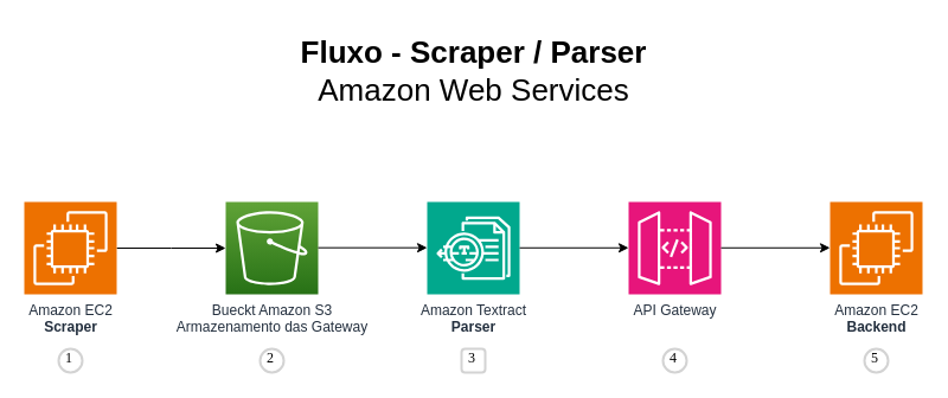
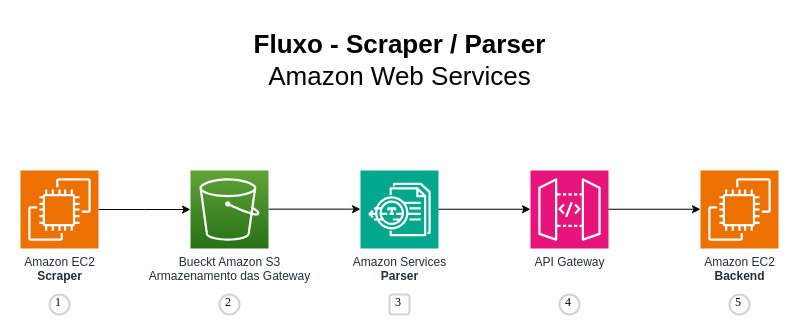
  <mxCell id="0" />
  <mxCell id="1" parent="0" />
  <mxCell id="2" value="Bueckt Amazon S3&lt;br&gt;Armazenamento das Gateway" style="outlineConnect=0;fontColor=#232F3E;gradientColor=#60A337;gradientDirection=north;fillColor=#277116;strokeColor=#ffffff;dashed=0;verticalLabelPosition=bottom;verticalAlign=top;align=center;html=1;fontSize=12;fontStyle=0;aspect=fixed;shape=mxgraph.aws4.resourceIcon;resIcon=mxgraph.aws4.s3;labelBackgroundColor=#ffffff;" parent="1" vertex="1"><mxGeometry x="190" y="170" width="78" height="78" as="geometry" /></mxCell>
  <mxCell id="3" style="edgeStyle=orthogonalEdgeStyle;rounded=0;orthogonalLoop=1;jettySize=auto;html=1;" edge="1" parent="1" source="4"><mxGeometry relative="1" as="geometry"><mxPoint x="190" y="209" as="targetPoint" /></mxGeometry></mxCell>
  <mxCell id="4" value="Amazon EC2&lt;br&gt;&lt;b&gt;Scraper&lt;/b&gt;" style="sketch=0;points=[[0,0,0],[0.25,0,0],[0.5,0,0],[0.75,0,0],[1,0,0],[0,1,0],[0.25,1,0],[0.5,1,0],[0.75,1,0],[1,1,0],[0,0.25,0],[0,0.5,0],[0,0.75,0],[1,0.25,0],[1,0.5,0],[1,0.75,0]];outlineConnect=0;fontColor=#232F3E;fillColor=#ED7100;strokeColor=#ffffff;dashed=0;verticalLabelPosition=bottom;verticalAlign=top;align=center;html=1;fontSize=12;fontStyle=0;aspect=fixed;shape=mxgraph.aws4.resourceIcon;resIcon=mxgraph.aws4.ec2;" vertex="1" parent="1"><mxGeometry x="20" y="170" width="78" height="78" as="geometry" /></mxCell>
- <mxCell id="5" value="Amazon Textract&lt;br&gt;&lt;b&gt;Parser&lt;/b&gt;" style="sketch=0;points=[[0,0,0],[0.25,0,0],[0.5,0,0],[0.75,0,0],[1,0,0],[0,1,0],[0.25,1,0],[0.5,1,0],[0.75,1,0],[1,1,0],[0,0.25,0],[0,0.5,0],[0,0.75,0],[1,0.25,0],[1,0.5,0],[1,0.75,0]];outlineConnect=0;fontColor=#232F3E;fillColor=#01A88D;strokeColor=#ffffff;dashed=0;verticalLabelPosition=bottom;verticalAlign=top;align=center;html=1;fontSize=12;fontStyle=0;aspect=fixed;shape=mxgraph.aws4.resourceIcon;resIcon=mxgraph.aws4.textract;" vertex="1" parent="1"><mxGeometry x="360" y="170" width="78" height="78" as="geometry" /></mxCell>
+ <mxCell id="5" value="Amazon Services&lt;br&gt;&lt;b&gt;Parser&lt;/b&gt;" style="sketch=0;points=[[0,0,0],[0.25,0,0],[0.5,0,0],[0.75,0,0],[1,0,0],[0,1,0],[0.25,1,0],[0.5,1,0],[0.75,1,0],[1,1,0],[0,0.25,0],[0,0.5,0],[0,0.75,0],[1,0.25,0],[1,0.5,0],[1,0.75,0]];outlineConnect=0;fontColor=#232F3E;fillColor=#01A88D;strokeColor=#ffffff;dashed=0;verticalLabelPosition=bottom;verticalAlign=top;align=center;html=1;fontSize=12;fontStyle=0;aspect=fixed;shape=mxgraph.aws4.resourceIcon;resIcon=mxgraph.aws4.textract;" vertex="1" parent="1"><mxGeometry x="360" y="170" width="78" height="78" as="geometry" /></mxCell>
  <mxCell id="6" value="API Gateway&lt;br&gt;" style="sketch=0;points=[[0,0,0],[0.25,0,0],[0.5,0,0],[0.75,0,0],[1,0,0],[0,1,0],[0.25,1,0],[0.5,1,0],[0.75,1,0],[1,1,0],[0,0.25,0],[0,0.5,0],[0,0.75,0],[1,0.25,0],[1,0.5,0],[1,0.75,0]];outlineConnect=0;fontColor=#232F3E;fillColor=#E7157B;strokeColor=#ffffff;dashed=0;verticalLabelPosition=bottom;verticalAlign=top;align=center;html=1;fontSize=12;fontStyle=0;aspect=fixed;shape=mxgraph.aws4.resourceIcon;resIcon=mxgraph.aws4.api_gateway;" vertex="1" parent="1"><mxGeometry x="530" y="170" width="78" height="78" as="geometry" /></mxCell>
  <mxCell id="7" value="Amazon EC2&lt;br&gt;&lt;b&gt;Backend&lt;/b&gt;" style="sketch=0;points=[[0,0,0],[0.25,0,0],[0.5,0,0],[0.75,0,0],[1,0,0],[0,1,0],[0.25,1,0],[0.5,1,0],[0.75,1,0],[1,1,0],[0,0.25,0],[0,0.5,0],[0,0.75,0],[1,0.25,0],[1,0.5,0],[1,0.75,0]];outlineConnect=0;fontColor=#232F3E;fillColor=#ED7100;strokeColor=#ffffff;dashed=0;verticalLabelPosition=bottom;verticalAlign=top;align=center;html=1;fontSize=12;fontStyle=0;aspect=fixed;shape=mxgraph.aws4.resourceIcon;resIcon=mxgraph.aws4.ec2;" vertex="1" parent="1"><mxGeometry x="700" y="170" width="78" height="78" as="geometry" /></mxCell>
  <mxCell id="8" style="edgeStyle=orthogonalEdgeStyle;rounded=0;orthogonalLoop=1;jettySize=auto;html=1;" edge="1" parent="1"><mxGeometry relative="1" as="geometry"><mxPoint x="360" y="208.66" as="targetPoint" /><mxPoint x="268" y="208.66" as="sourcePoint" /></mxGeometry></mxCell>
  <mxCell id="9" style="edgeStyle=orthogonalEdgeStyle;rounded=0;orthogonalLoop=1;jettySize=auto;html=1;" edge="1" parent="1"><mxGeometry relative="1" as="geometry"><mxPoint x="530" y="208.76" as="targetPoint" /><mxPoint x="438" y="208.76" as="sourcePoint" /></mxGeometry></mxCell>
  <mxCell id="10" style="edgeStyle=orthogonalEdgeStyle;rounded=0;orthogonalLoop=1;jettySize=auto;html=1;" edge="1" parent="1"><mxGeometry relative="1" as="geometry"><mxPoint x="700" y="208.76" as="targetPoint" /><mxPoint x="608" y="208.76" as="sourcePoint" /></mxGeometry></mxCell>
  <mxCell id="11" value="1" style="ellipse;whiteSpace=wrap;html=1;aspect=fixed;strokeWidth=2;fontFamily=Tahoma;spacingBottom=4;spacingRight=2;strokeColor=#d3d3d3;" vertex="1" parent="1"><mxGeometry x="49" y="294" width="20" height="20" as="geometry" /></mxCell>
  <mxCell id="12" value="2" style="ellipse;whiteSpace=wrap;html=1;aspect=fixed;strokeWidth=2;fontFamily=Tahoma;spacingBottom=4;spacingRight=2;strokeColor=#d3d3d3;" vertex="1" parent="1"><mxGeometry x="219" y="294" width="20" height="20" as="geometry" /></mxCell>
  <mxCell id="13" value="3" style="whiteSpace=wrap;html=1;aspect=fixed;strokeWidth=2;fontFamily=Tahoma;spacingBottom=4;spacingRight=2;strokeColor=#d3d3d3;rounded=1;" vertex="1" parent="1"><mxGeometry x="389" y="294" width="20" height="20" as="geometry" /></mxCell>
  <mxCell id="14" value="4" style="ellipse;whiteSpace=wrap;html=1;aspect=fixed;strokeWidth=2;fontFamily=Tahoma;spacingBottom=4;spacingRight=2;strokeColor=#d3d3d3;" vertex="1" parent="1"><mxGeometry x="559" y="294" width="20" height="20" as="geometry" /></mxCell>
  <mxCell id="15" value="5" style="ellipse;whiteSpace=wrap;html=1;aspect=fixed;strokeWidth=2;fontFamily=Tahoma;spacingBottom=4;spacingRight=2;strokeColor=#d3d3d3;" vertex="1" parent="1"><mxGeometry x="729" y="294" width="20" height="20" as="geometry" /></mxCell>
  <mxCell id="16" value="&lt;font style=&quot;font-size: 26px;&quot;&gt;&lt;b&gt;Fluxo - Scraper / Parser&lt;/b&gt;&lt;br&gt;Amazon Web Services&lt;/font&gt;" style="text;html=1;align=center;verticalAlign=middle;resizable=0;points=[];autosize=1;strokeColor=none;fillColor=none;" vertex="1" parent="1"><mxGeometry x="239" y="20" width="320" height="80" as="geometry" /></mxCell>
